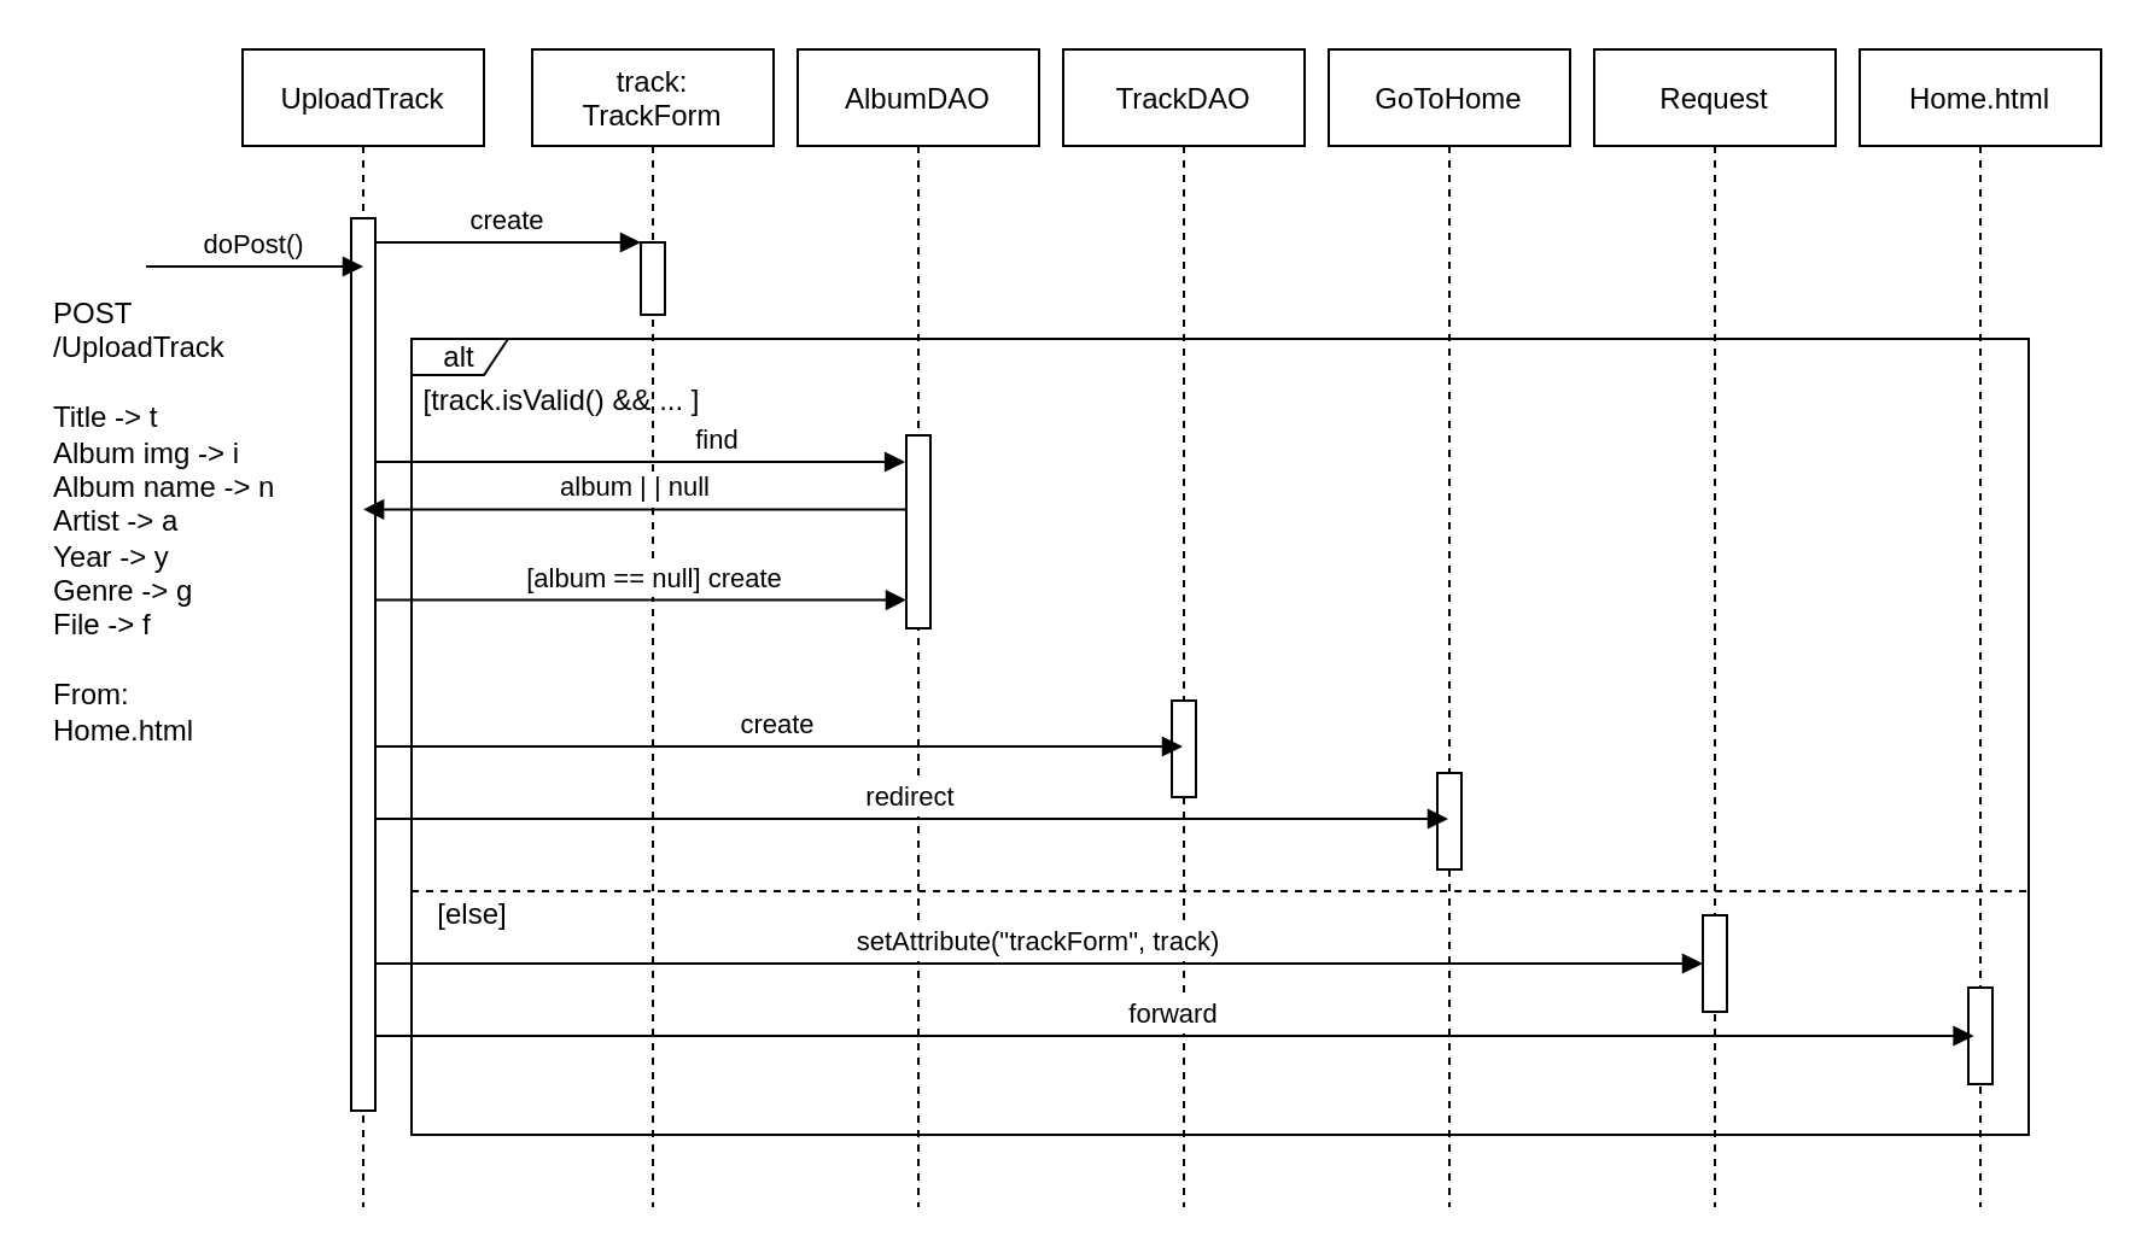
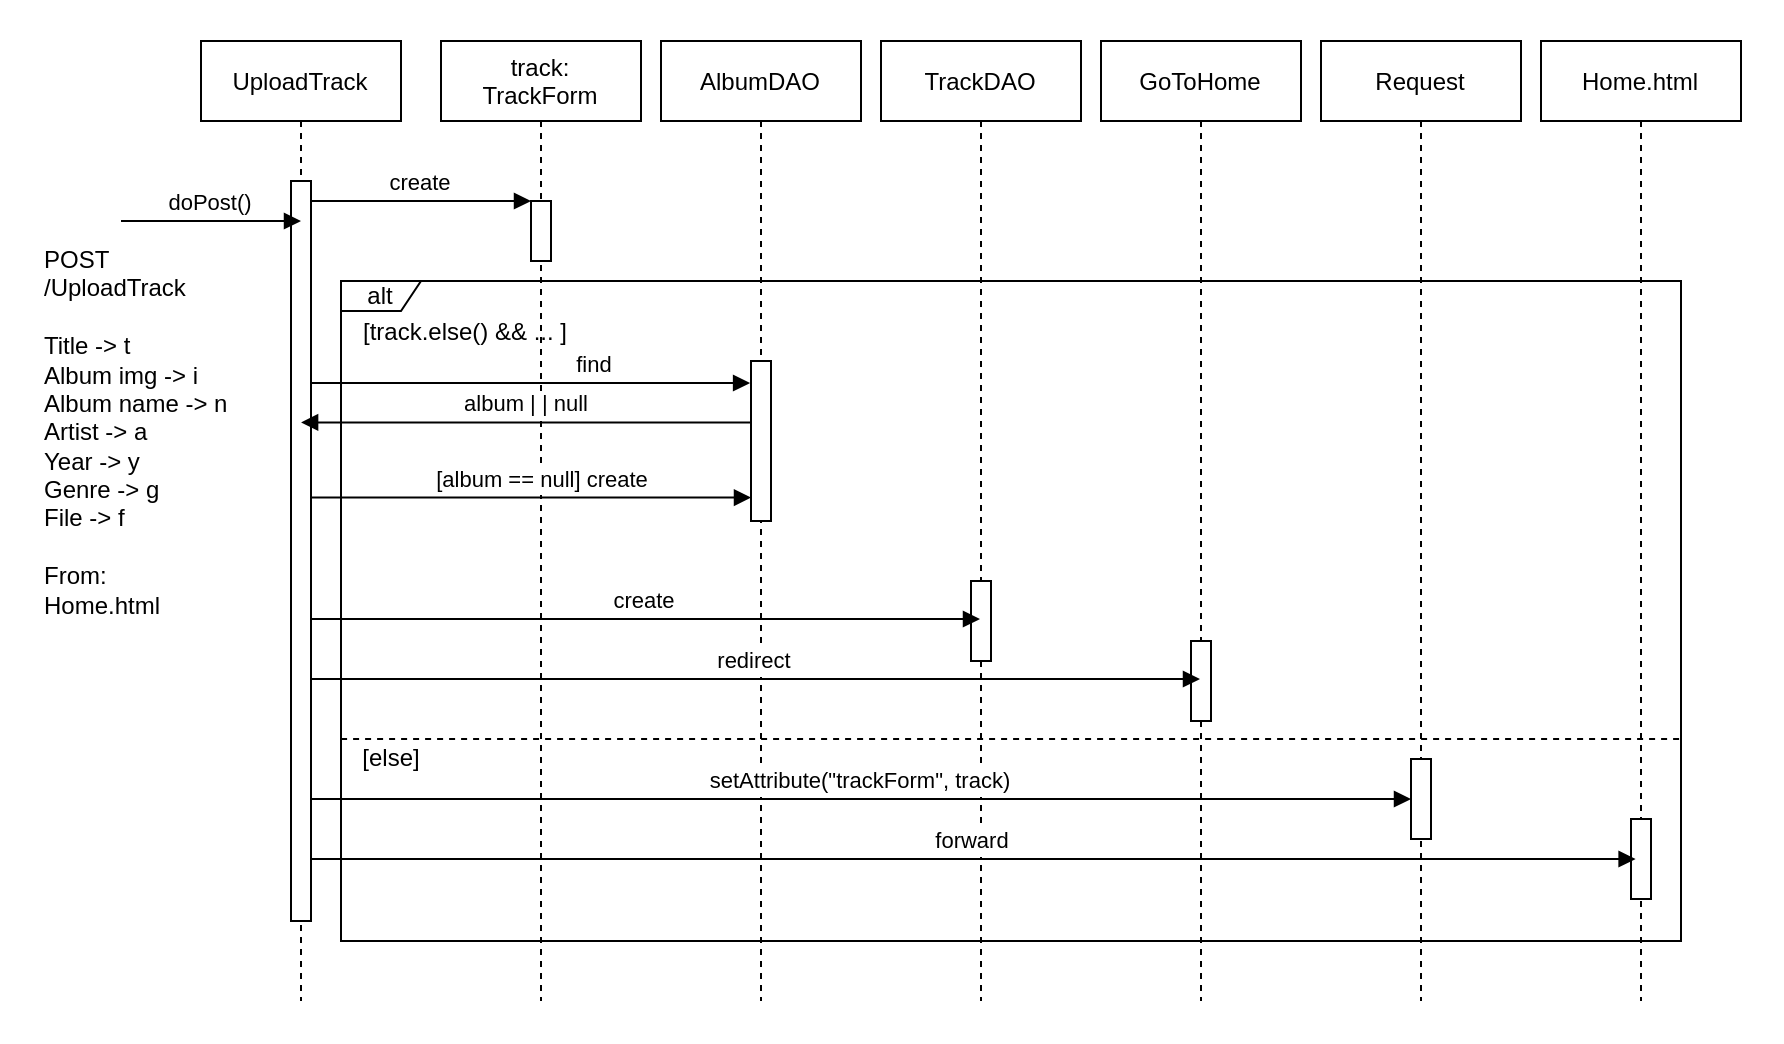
  <mxCell id="0" />
  <mxCell id="1" parent="0" />
  <mxCell id="2" value="UploadTrack" style="shape=umlLifeline;perimeter=lifelinePerimeter;container=1;collapsible=0;recursiveResize=0;rounded=0;shadow=0;strokeWidth=1;" parent="1" vertex="1"><mxGeometry x="100" y="20" width="100" height="480" as="geometry" /></mxCell>
  <mxCell id="3" value="" style="points=[];perimeter=orthogonalPerimeter;rounded=0;shadow=0;strokeWidth=1;" parent="2" vertex="1"><mxGeometry x="45" y="70" width="10" height="370" as="geometry" /></mxCell>
  <mxCell id="4" value="track:&#10;TrackForm" style="shape=umlLifeline;perimeter=lifelinePerimeter;container=1;collapsible=0;recursiveResize=0;rounded=0;shadow=0;strokeWidth=1;" parent="1" vertex="1"><mxGeometry x="220" y="20" width="100" height="480" as="geometry" /></mxCell>
  <mxCell id="5" value="" style="points=[];perimeter=orthogonalPerimeter;rounded=0;shadow=0;strokeWidth=1;" parent="4" vertex="1"><mxGeometry x="45" y="80" width="10" height="30" as="geometry" /></mxCell>
  <mxCell id="6" value="create" style="verticalAlign=bottom;endArrow=block;entryX=0;entryY=0;shadow=0;strokeWidth=1;" parent="1" source="3" target="5" edge="1"><mxGeometry relative="1" as="geometry"><mxPoint x="255" y="100" as="sourcePoint" /></mxGeometry></mxCell>
  <mxCell id="7" value="doPost()" style="verticalAlign=bottom;endArrow=block;entryX=0;entryY=0;shadow=0;strokeWidth=1;" parent="1" edge="1"><mxGeometry relative="1" as="geometry"><mxPoint x="60" y="110" as="sourcePoint" /><mxPoint x="150" y="110" as="targetPoint" /></mxGeometry></mxCell>
  <mxCell id="8" value="Home.html" style="shape=umlLifeline;perimeter=lifelinePerimeter;container=1;collapsible=0;recursiveResize=0;rounded=0;shadow=0;strokeWidth=1;" parent="1" vertex="1"><mxGeometry x="770" y="20" width="100" height="480" as="geometry" /></mxCell>
  <mxCell id="9" value="Request" style="shape=umlLifeline;perimeter=lifelinePerimeter;container=1;collapsible=0;recursiveResize=0;rounded=0;shadow=0;strokeWidth=1;" parent="1" vertex="1"><mxGeometry x="660" y="20" width="100" height="480" as="geometry" /></mxCell>
  <mxCell id="10" value="GoToHome" style="shape=umlLifeline;perimeter=lifelinePerimeter;container=1;collapsible=0;recursiveResize=0;rounded=0;shadow=0;strokeWidth=1;" parent="1" vertex="1"><mxGeometry x="550" y="20" width="100" height="480" as="geometry" /></mxCell>
  <mxCell id="11" value="" style="points=[];perimeter=orthogonalPerimeter;rounded=0;shadow=0;strokeWidth=1;" parent="10" vertex="1"><mxGeometry x="45" y="300" width="10" height="40" as="geometry" /></mxCell>
  <mxCell id="12" value="TrackDAO" style="shape=umlLifeline;perimeter=lifelinePerimeter;container=1;collapsible=0;recursiveResize=0;rounded=0;shadow=0;strokeWidth=1;" parent="1" vertex="1"><mxGeometry x="440" y="20" width="100" height="480" as="geometry" /></mxCell>
  <mxCell id="13" value="" style="points=[];perimeter=orthogonalPerimeter;rounded=0;shadow=0;strokeWidth=1;" parent="12" vertex="1"><mxGeometry x="45" y="270" width="10" height="40" as="geometry" /></mxCell>
  <mxCell id="14" value="AlbumDAO" style="shape=umlLifeline;perimeter=lifelinePerimeter;container=1;collapsible=0;recursiveResize=0;rounded=0;shadow=0;strokeWidth=1;" parent="1" vertex="1"><mxGeometry x="330" y="20" width="100" height="480" as="geometry" /></mxCell>
  <mxCell id="15" value="" style="points=[];perimeter=orthogonalPerimeter;rounded=0;shadow=0;strokeWidth=1;" parent="14" vertex="1"><mxGeometry x="45" y="160" width="10" height="80" as="geometry" /></mxCell>
  <mxCell id="16" value="album | | null" style="verticalAlign=bottom;endArrow=block;shadow=0;strokeWidth=1;" parent="1" edge="1" source="15"><mxGeometry relative="1" as="geometry"><mxPoint x="376" y="211" as="sourcePoint" /><mxPoint x="150.05" y="210.71" as="targetPoint" /></mxGeometry></mxCell>
  <mxCell id="17" value="find" style="verticalAlign=bottom;endArrow=block;shadow=0;strokeWidth=1;" parent="1" source="3" edge="1"><mxGeometry x="0.292" relative="1" as="geometry"><mxPoint x="160" y="191" as="sourcePoint" /><mxPoint x="374.55" y="191" as="targetPoint" /><mxPoint as="offset" /></mxGeometry></mxCell>
  <mxCell id="18" value="[album == null] create" style="verticalAlign=bottom;endArrow=block;shadow=0;strokeWidth=1;" parent="1" target="15" edge="1"><mxGeometry x="0.057" relative="1" as="geometry"><mxPoint x="155" y="248.26" as="sourcePoint" /><mxPoint x="372.6" y="248.26" as="targetPoint" /><mxPoint as="offset" /></mxGeometry></mxCell>
  <mxCell id="19" value="create" style="verticalAlign=bottom;endArrow=block;shadow=0;strokeWidth=1;" parent="1" edge="1"><mxGeometry relative="1" as="geometry"><mxPoint x="155" y="309" as="sourcePoint" /><mxPoint x="489.5" y="309" as="targetPoint" /></mxGeometry></mxCell>
  <mxCell id="20" value="redirect" style="verticalAlign=bottom;endArrow=block;shadow=0;strokeWidth=1;" parent="1" edge="1"><mxGeometry relative="1" as="geometry"><mxPoint x="155" y="339" as="sourcePoint" /><mxPoint x="599.5" y="339" as="targetPoint" /><Array as="points"><mxPoint x="460" y="339" /><mxPoint x="590" y="339" /></Array></mxGeometry></mxCell>
  <mxCell id="21" value="&lt;div align=&quot;left&quot;&gt;POST&lt;/div&gt;&lt;div align=&quot;left&quot;&gt;/UploadTrack&lt;/div&gt;&lt;div align=&quot;left&quot;&gt;&lt;br&gt;&lt;/div&gt;&lt;div align=&quot;left&quot;&gt;Title -&amp;gt; t&lt;/div&gt;&lt;div align=&quot;left&quot;&gt;Album img -&amp;gt; i&lt;/div&gt;&lt;div align=&quot;left&quot;&gt;Album name -&amp;gt; n&lt;/div&gt;&lt;div align=&quot;left&quot;&gt;Artist -&amp;gt; a&lt;/div&gt;&lt;div align=&quot;left&quot;&gt;Year -&amp;gt; y&lt;/div&gt;&lt;div align=&quot;left&quot;&gt;Genre -&amp;gt; g&lt;/div&gt;&lt;div align=&quot;left&quot;&gt;File -&amp;gt; f&lt;/div&gt;&lt;div align=&quot;left&quot;&gt;&lt;br&gt;&lt;/div&gt;&lt;div align=&quot;left&quot;&gt;From:&lt;/div&gt;&lt;div align=&quot;left&quot;&gt;Home.html&lt;br&gt;&lt;/div&gt;" style="text;html=1;align=left;verticalAlign=middle;resizable=0;points=[];autosize=1;strokeColor=none;" parent="1" vertex="1"><mxGeometry x="20" y="121" width="110" height="190" as="geometry" /></mxCell>
  <mxCell id="22" value="" style="endArrow=none;dashed=1;html=1;" parent="1" edge="1"><mxGeometry width="50" height="50" relative="1" as="geometry"><mxPoint x="170.05" y="369" as="sourcePoint" /><mxPoint x="840" y="369" as="targetPoint" /><Array as="points"><mxPoint x="170.05" y="369" /></Array></mxGeometry></mxCell>
  <mxCell id="23" value="alt" style="shape=umlFrame;whiteSpace=wrap;html=1;width=40;height=15;" parent="1" vertex="1"><mxGeometry x="170" y="140" width="670" height="330" as="geometry" /></mxCell>
  <mxCell id="24" value="[else]" style="text;html=1;align=center;verticalAlign=middle;resizable=0;points=[];autosize=1;strokeColor=none;" parent="1" vertex="1"><mxGeometry x="170.05" y="369" width="50" height="20" as="geometry" /></mxCell>
- <mxCell id="25" value="[track.isValid() &amp;amp;&amp;amp; ... ]" style="text;html=1;align=center;verticalAlign=middle;resizable=0;points=[];autosize=1;strokeColor=none;" parent="1" vertex="1"><mxGeometry x="167" y="156" width="130" height="20" as="geometry" /></mxCell>
+ <mxCell id="25" value="[track.else() &amp;amp;&amp;amp; ... ]" style="text;html=1;align=center;verticalAlign=middle;resizable=0;points=[];autosize=1;strokeColor=none;" parent="1" vertex="1"><mxGeometry x="167" y="156" width="130" height="20" as="geometry" /></mxCell>
  <mxCell id="26" value="" style="points=[];perimeter=orthogonalPerimeter;rounded=0;shadow=0;strokeWidth=1;" parent="1" vertex="1"><mxGeometry x="815" y="409" width="10" height="40" as="geometry" /></mxCell>
  <mxCell id="27" value="setAttribute(&quot;trackForm&quot;, track)" style="verticalAlign=bottom;endArrow=block;shadow=0;strokeWidth=1;exitX=0.895;exitY=0.82;exitDx=0;exitDy=0;exitPerimeter=0;" parent="1" target="29" edge="1"><mxGeometry relative="1" as="geometry"><mxPoint x="155" y="399" as="sourcePoint" /><mxPoint x="690" y="399" as="targetPoint" /></mxGeometry></mxCell>
  <mxCell id="28" value="forward" style="verticalAlign=bottom;endArrow=block;shadow=0;strokeWidth=1;" parent="1" edge="1"><mxGeometry relative="1" as="geometry"><mxPoint x="155" y="429" as="sourcePoint" /><mxPoint x="817.3" y="429" as="targetPoint" /><Array as="points"><mxPoint x="417.8" y="429" /></Array></mxGeometry></mxCell>
  <mxCell id="29" value="" style="points=[];perimeter=orthogonalPerimeter;rounded=0;shadow=0;strokeWidth=1;" parent="1" vertex="1"><mxGeometry x="705" y="379" width="10" height="40" as="geometry" /></mxCell>
